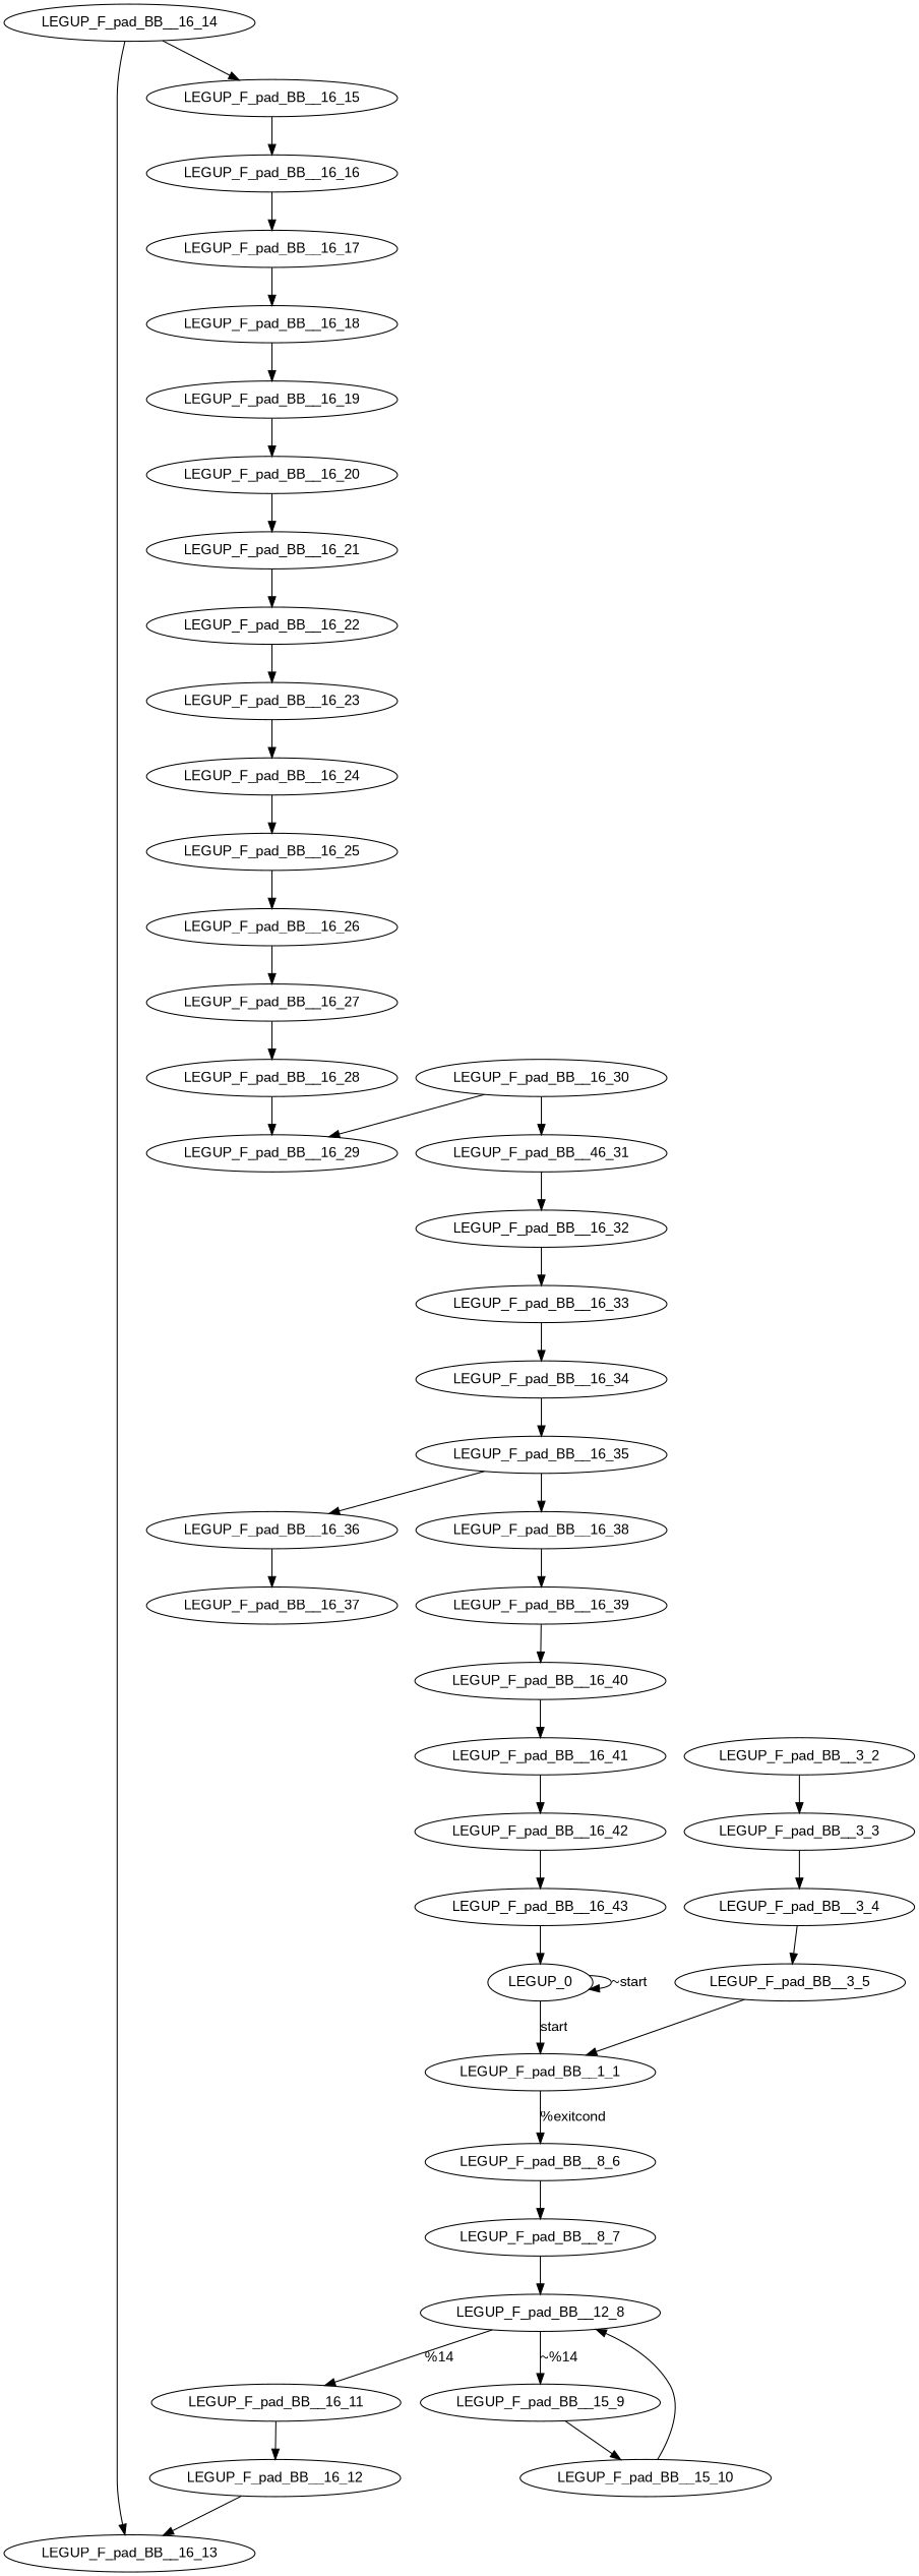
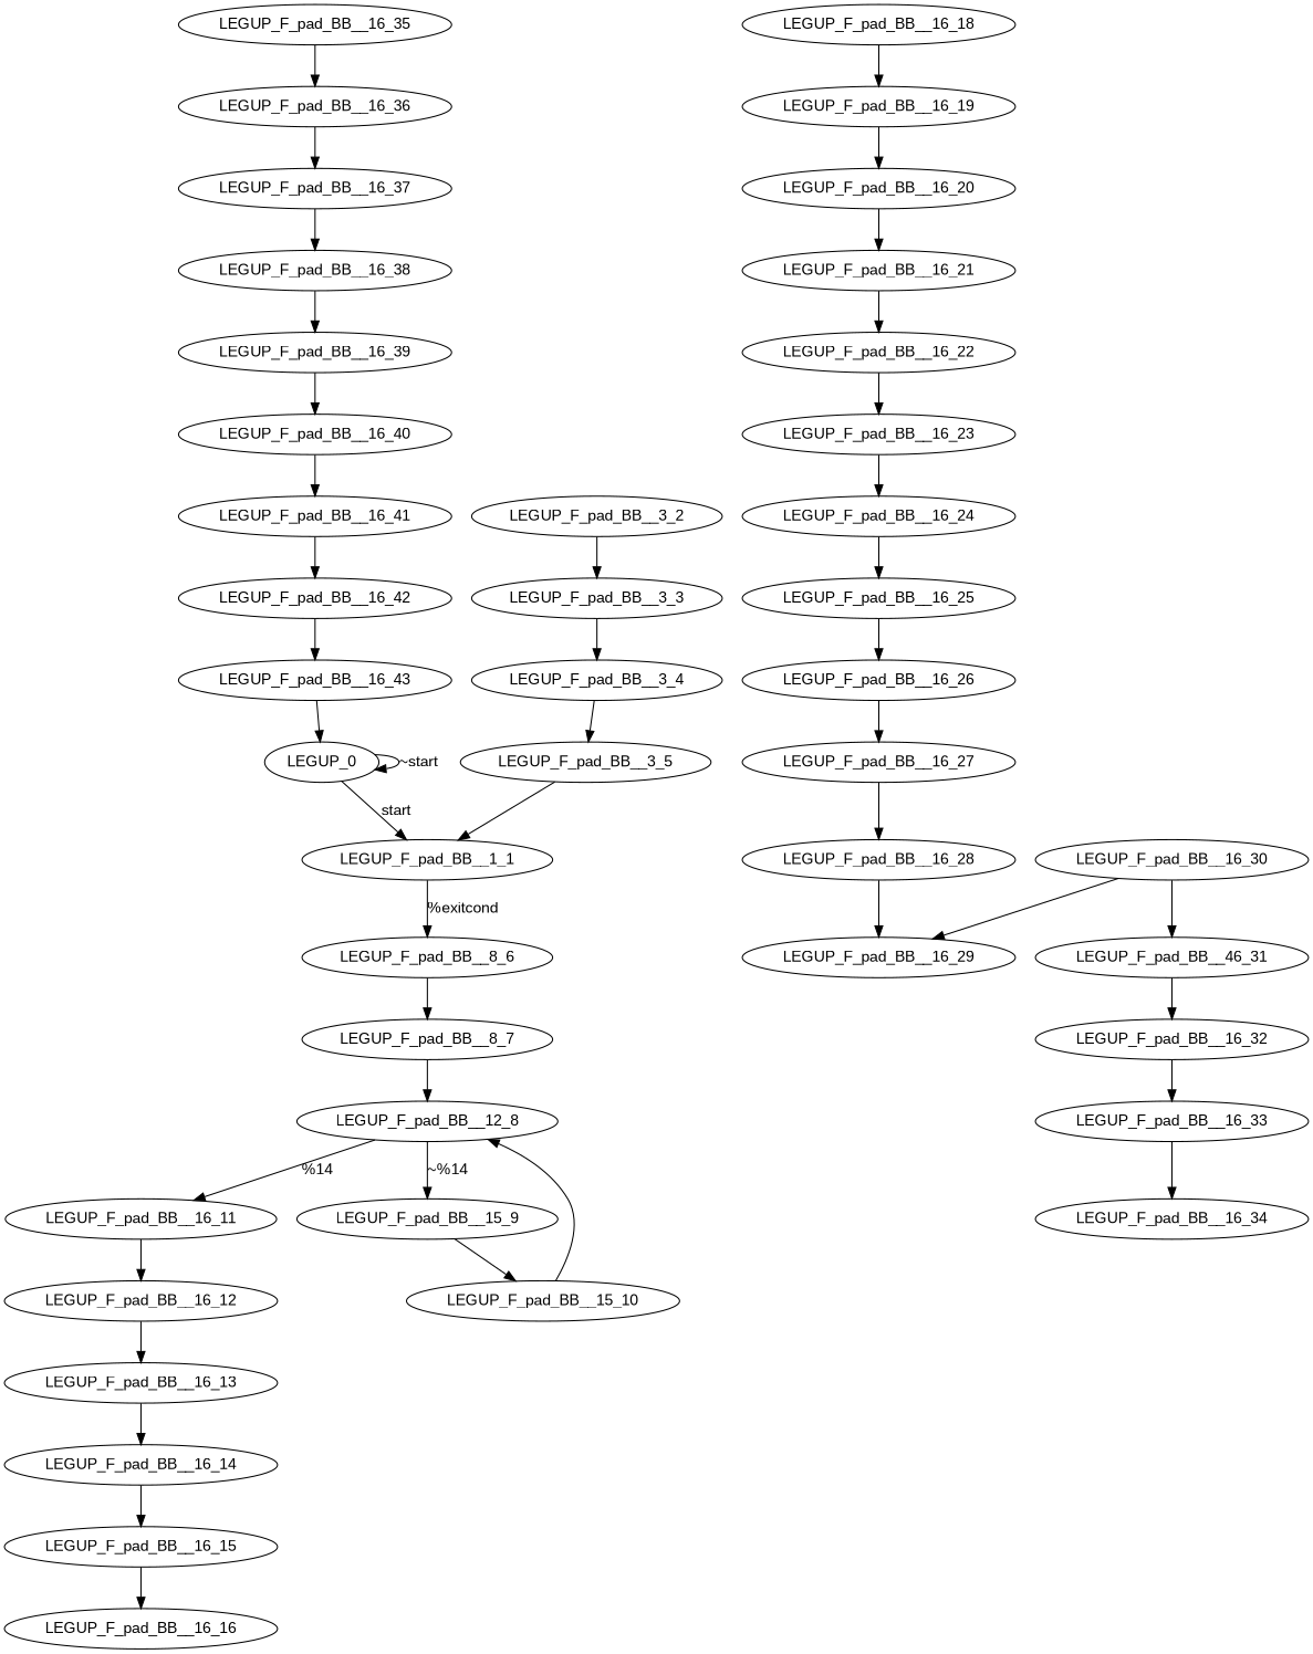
  digraph {
    fontname="Liberation Sans"
    node [fontname="Liberation Sans"]
    edge [fontname="Liberation Sans"]
    n1 [label=LEGUP_F_pad_BB__1_1]
    n2 [label=LEGUP_F_pad_BB__8_6]
    n3 [label=LEGUP_F_pad_BB__8_7]
    n4 [label=LEGUP_F_pad_BB__3_2]
    n5 [label=LEGUP_F_pad_BB__3_3]
    n6 [label=LEGUP_0]
    n7 [label=LEGUP_F_pad_BB__12_8]
    n8 [label=LEGUP_F_pad_BB__3_4]
    n9 [label=LEGUP_F_pad_BB__3_5]
    n10 [label=LEGUP_F_pad_BB__16_11]
    n11 [label=LEGUP_F_pad_BB__15_9]
    n12 [label=LEGUP_F_pad_BB__16_12]
    n13 [label=LEGUP_F_pad_BB__15_10]
    n14 [label=LEGUP_F_pad_BB__16_13]
    n15 [label=LEGUP_F_pad_BB__16_14]
    n16 [label=LEGUP_F_pad_BB__16_15]
    n17 [label=LEGUP_F_pad_BB__16_16]
-   n18 [label=LEGUP_F_pad_BB__16_17]
    n19 [label=LEGUP_F_pad_BB__16_18]
    n20 [label=LEGUP_F_pad_BB__16_19]
    n21 [label=LEGUP_F_pad_BB__16_20]
    n22 [label=LEGUP_F_pad_BB__16_21]
    n23 [label=LEGUP_F_pad_BB__16_22]
    n24 [label=LEGUP_F_pad_BB__16_23]
    n25 [label=LEGUP_F_pad_BB__16_24]
    n26 [label=LEGUP_F_pad_BB__16_25]
    n27 [label=LEGUP_F_pad_BB__16_26]
    n28 [label=LEGUP_F_pad_BB__16_27]
    n29 [label=LEGUP_F_pad_BB__16_28]
    n30 [label=LEGUP_F_pad_BB__16_29]
    n31 [label=LEGUP_F_pad_BB__16_30]
    n32 [label=LEGUP_F_pad_BB__46_31]
    n33 [label=LEGUP_F_pad_BB__16_32]
    n34 [label=LEGUP_F_pad_BB__16_33]
    n35 [label=LEGUP_F_pad_BB__16_34]
    n36 [label=LEGUP_F_pad_BB__16_35]
    n37 [label=LEGUP_F_pad_BB__16_36]
    n38 [label=LEGUP_F_pad_BB__16_37]
    n39 [label=LEGUP_F_pad_BB__16_38]
    n40 [label=LEGUP_F_pad_BB__16_39]
    n41 [label=LEGUP_F_pad_BB__16_40]
    n42 [label=LEGUP_F_pad_BB__16_41]
    n43 [label=LEGUP_F_pad_BB__16_42]
    n44 [label=LEGUP_F_pad_BB__16_43]
    n1 -> n2 [label="%exitcond"]
    n2 -> n3
    n3 -> n7
    n4 -> n5
    n5 -> n8
    n6 -> n1 [label=start]
    n6 -> n6 [label="~start"]
    n7 -> n10 [label="%14"]
    n7 -> n11 [label="~%14"]
    n8 -> n9
    n9 -> n1
    n10 -> n12
    n11 -> n13
    n12 -> n14
    n13 -> n7
-   n15 -> n14
+   n14 -> n15
    n15 -> n16
    n16 -> n17
-   n17 -> n18
-   n18 -> n19
    n19 -> n20
    n20 -> n21
    n21 -> n22
    n22 -> n23
    n23 -> n24
    n24 -> n25
    n25 -> n26
    n26 -> n27
    n27 -> n28
    n28 -> n29
    n29 -> n30
    n31 -> n30
    n31 -> n32
    n32 -> n33
    n33 -> n34
    n34 -> n35
-   n35 -> n36
    n36 -> n37
    n37 -> n38
-   n36 -> n39
+   n38 -> n39
    n39 -> n40
    n40 -> n41
    n41 -> n42
    n42 -> n43
    n43 -> n44
    n44 -> n6
  }
